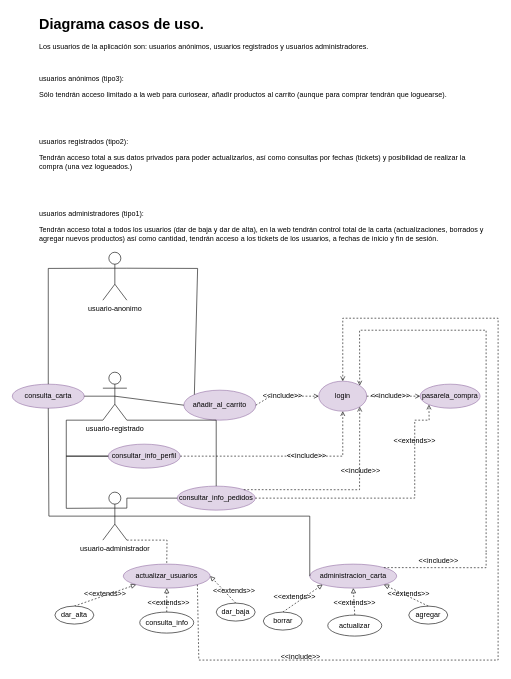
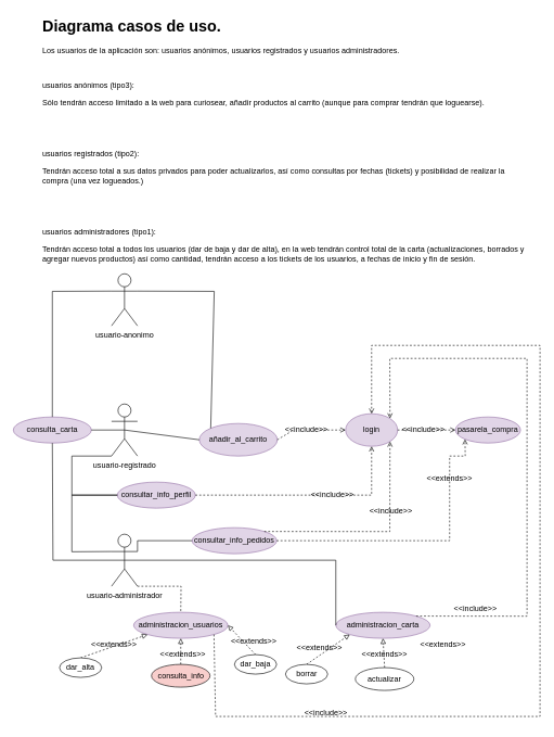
  <mxCell id="0" />
  <mxCell id="1" parent="0" />
  <mxCell id="2" value="usuario-anonimo" style="shape=umlActor;verticalLabelPosition=bottom;verticalAlign=top;html=1;outlineConnect=0;" parent="1" vertex="1"><mxGeometry x="171" y="420" width="40" height="80" as="geometry" /></mxCell>
  <mxCell id="3" value="usuario-administrador" style="shape=umlActor;verticalLabelPosition=bottom;verticalAlign=top;html=1;outlineConnect=0;" parent="1" vertex="1"><mxGeometry x="171" y="820" width="40" height="80" as="geometry" /></mxCell>
  <mxCell id="4" value="&lt;h1&gt;Diagrama casos de uso.&lt;/h1&gt;&lt;p&gt;Los usuarios de la aplicación son: usuarios anónimos, usuarios registrados y usuarios administradores.&lt;/p&gt;&lt;p&gt;&lt;br&gt;&lt;/p&gt;&lt;p&gt;usuarios anónimos (tipo3):&lt;/p&gt;&lt;p&gt;&#09;Sólo tendrán acceso limitado a la web para curiosear, añadir productos al carrito (aunque para comprar tendrán que loguearse).&lt;/p&gt;&lt;p&gt;&lt;br&gt;&lt;/p&gt;&lt;p&gt;&lt;br&gt;&lt;/p&gt;&lt;p&gt;usuarios registrados (tipo2):&lt;/p&gt;&lt;p&gt;&lt;span style=&quot;&quot;&gt;&#09;&lt;/span&gt;Tendrán acceso total a sus datos privados para poder actualizarlos, así como consultas por fechas (tickets) y posibilidad de realizar la compra (una vez logueados.)&lt;/p&gt;&lt;p&gt;&lt;br&gt;&lt;/p&gt;&lt;p&gt;&lt;br&gt;&lt;/p&gt;&lt;p&gt;usuarios administradores (tipo1):&lt;/p&gt;&lt;p&gt;&lt;span style=&quot;&quot;&gt;&#09;&lt;/span&gt;Tendrán acceso total a todos los usuarios (dar de baja y dar de alta), en la web tendrán control total de la carta (actualizaciones, borrados y agregar nuevos productos) así como cantidad, tendrán acceso a los tickets de los usuarios, a fechas de inicio y fin de sesión.&lt;/p&gt;" style="text;html=1;strokeColor=none;fillColor=none;spacing=5;spacingTop=-20;whiteSpace=wrap;overflow=hidden;rounded=0;" parent="1" vertex="1"><mxGeometry x="60" y="20" width="750" height="410" as="geometry" /></mxCell>
  <mxCell id="5" value="usuario-registrado" style="shape=umlActor;verticalLabelPosition=bottom;verticalAlign=top;html=1;outlineConnect=0;" parent="1" vertex="1"><mxGeometry x="171" y="620" width="40" height="80" as="geometry" /></mxCell>
  <mxCell id="6" value="login" style="ellipse;whiteSpace=wrap;html=1;fillColor=#e1d5e7;strokeColor=#9673a6;" vertex="1" parent="1"><mxGeometry x="531" y="635" width="80" height="50" as="geometry" /></mxCell>
  <mxCell id="7" value="añadir_al_carrito" style="ellipse;whiteSpace=wrap;html=1;fillColor=#e1d5e7;strokeColor=#9673a6;" vertex="1" parent="1"><mxGeometry x="306" y="650" width="120" height="50" as="geometry" /></mxCell>
  <mxCell id="8" value="" style="endArrow=none;html=1;rounded=0;exitX=1;exitY=0.333;exitDx=0;exitDy=0;exitPerimeter=0;entryX=0;entryY=0;entryDx=0;entryDy=0;" edge="1" parent="1" source="2" target="7"><mxGeometry width="50" height="50" relative="1" as="geometry"><mxPoint x="401" y="580" as="sourcePoint" /><mxPoint x="451" y="530" as="targetPoint" /><Array as="points"><mxPoint x="329" y="447" /></Array></mxGeometry></mxCell>
  <mxCell id="9" value="" style="endArrow=none;html=1;rounded=0;entryX=0;entryY=0.5;entryDx=0;entryDy=0;exitX=0.5;exitY=0.5;exitDx=0;exitDy=0;exitPerimeter=0;" edge="1" parent="1" source="5" target="7"><mxGeometry width="50" height="50" relative="1" as="geometry"><mxPoint x="191" y="620" as="sourcePoint" /><mxPoint x="451" y="530" as="targetPoint" /></mxGeometry></mxCell>
  <mxCell id="10" value="" style="endArrow=open;html=1;rounded=0;entryX=0;entryY=0.5;entryDx=0;entryDy=0;dashed=1;startArrow=none;exitX=1;exitY=0.5;exitDx=0;exitDy=0;endFill=0;" edge="1" parent="1" source="17" target="6"><mxGeometry width="50" height="50" relative="1" as="geometry"><mxPoint x="421" y="720" as="sourcePoint" /><mxPoint x="361" y="530" as="targetPoint" /></mxGeometry></mxCell>
  <mxCell id="11" value="consultar_info_perfil" style="ellipse;whiteSpace=wrap;html=1;fillColor=#e1d5e7;strokeColor=#9673a6;" vertex="1" parent="1"><mxGeometry x="180" y="740" width="120" height="40" as="geometry" /></mxCell>
  <mxCell id="12" value="pasarela_compra" style="ellipse;whiteSpace=wrap;html=1;fillColor=#e1d5e7;strokeColor=#9673a6;" vertex="1" parent="1"><mxGeometry x="700" y="640" width="100" height="40" as="geometry" /></mxCell>
  <mxCell id="13" value="" style="endArrow=open;html=1;rounded=0;entryX=0;entryY=0.5;entryDx=0;entryDy=0;dashed=1;startArrow=none;exitX=1;exitY=0.5;exitDx=0;exitDy=0;endFill=0;" edge="1" parent="1" source="15" target="12"><mxGeometry width="50" height="50" relative="1" as="geometry"><mxPoint x="631" y="780" as="sourcePoint" /><mxPoint x="711" y="720" as="targetPoint" /></mxGeometry></mxCell>
  <mxCell id="14" value="" style="endArrow=none;html=1;rounded=0;entryX=0;entryY=0.5;entryDx=0;entryDy=0;dashed=1;startArrow=none;exitX=1;exitY=0.5;exitDx=0;exitDy=0;" edge="1" parent="1" source="6" target="15"><mxGeometry width="50" height="50" relative="1" as="geometry"><mxPoint x="581" y="660" as="sourcePoint" /><mxPoint x="711" y="660" as="targetPoint" /></mxGeometry></mxCell>
  <mxCell id="15" value="&amp;lt;&amp;lt;include&amp;gt;&amp;gt;" style="text;html=1;strokeColor=none;fillColor=none;align=center;verticalAlign=middle;whiteSpace=wrap;rounded=0;" vertex="1" parent="1"><mxGeometry x="631" y="645" width="40" height="30" as="geometry" /></mxCell>
  <mxCell id="16" value="" style="endArrow=none;html=1;rounded=0;entryX=0;entryY=0.5;entryDx=0;entryDy=0;dashed=1;startArrow=none;exitX=1;exitY=0.5;exitDx=0;exitDy=0;" edge="1" parent="1" source="7" target="17"><mxGeometry width="50" height="50" relative="1" as="geometry"><mxPoint x="361" y="660" as="sourcePoint" /><mxPoint x="501" y="660" as="targetPoint" /></mxGeometry></mxCell>
  <mxCell id="17" value="&amp;lt;&amp;lt;include&amp;gt;&amp;gt;" style="text;html=1;strokeColor=none;fillColor=none;align=center;verticalAlign=middle;whiteSpace=wrap;rounded=0;" vertex="1" parent="1"><mxGeometry x="451" y="645" width="40" height="30" as="geometry" /></mxCell>
  <mxCell id="18" value="consultar_info_pedidos" style="ellipse;whiteSpace=wrap;html=1;fillColor=#e1d5e7;strokeColor=#9673a6;" vertex="1" parent="1"><mxGeometry x="295" y="810" width="130" height="40" as="geometry" /></mxCell>
- <mxCell id="19" value="actualizar_usuarios" style="ellipse;whiteSpace=wrap;html=1;fillColor=#e1d5e7;strokeColor=#9673a6;" vertex="1" parent="1"><mxGeometry x="205" y="940" width="145" height="40" as="geometry" /></mxCell>
+ <mxCell id="19" value="administracion_usuarios" style="ellipse;whiteSpace=wrap;html=1;fillColor=#e1d5e7;strokeColor=#9673a6;" vertex="1" parent="1"><mxGeometry x="205" y="940" width="145" height="40" as="geometry" /></mxCell>
  <mxCell id="20" value="dar_baja" style="ellipse;whiteSpace=wrap;html=1;" vertex="1" parent="1"><mxGeometry x="360" y="1005" width="65" height="30" as="geometry" /></mxCell>
  <mxCell id="21" value="" style="endArrow=block;html=1;rounded=0;exitX=0.5;exitY=0;exitDx=0;exitDy=0;entryX=0;entryY=1;entryDx=0;entryDy=0;endFill=0;dashed=1;" edge="1" parent="1" source="23" target="19"><mxGeometry width="50" height="50" relative="1" as="geometry"><mxPoint x="280" y="950" as="sourcePoint" /><mxPoint x="330" y="900" as="targetPoint" /></mxGeometry></mxCell>
  <mxCell id="22" value="" style="endArrow=block;html=1;rounded=0;exitX=0.5;exitY=0;exitDx=0;exitDy=0;endFill=0;dashed=1;entryX=1;entryY=0.5;entryDx=0;entryDy=0;" edge="1" parent="1" source="20" target="19"><mxGeometry width="50" height="50" relative="1" as="geometry"><mxPoint x="280" y="950" as="sourcePoint" /><mxPoint x="340" y="980" as="targetPoint" /></mxGeometry></mxCell>
  <mxCell id="23" value="dar_alta" style="ellipse;whiteSpace=wrap;html=1;" vertex="1" parent="1"><mxGeometry x="91" y="1010" width="65" height="30" as="geometry" /></mxCell>
- <mxCell id="24" value="consulta_info" style="ellipse;whiteSpace=wrap;html=1;" vertex="1" parent="1"><mxGeometry x="232.5" y="1020" width="90" height="35" as="geometry" /></mxCell>
+ <mxCell id="24" value="consulta_info" style="ellipse;whiteSpace=wrap;html=1;fillColor=#f8cecc;" vertex="1" parent="1"><mxGeometry x="232.5" y="1020" width="90" height="35" as="geometry" /></mxCell>
  <mxCell id="25" value="" style="endArrow=block;html=1;rounded=0;exitX=0.5;exitY=0;exitDx=0;exitDy=0;entryX=0.5;entryY=1;entryDx=0;entryDy=0;endFill=0;dashed=1;" edge="1" parent="1" source="24" target="19"><mxGeometry width="50" height="50" relative="1" as="geometry"><mxPoint x="402.5" y="1015" as="sourcePoint" /><mxPoint x="338.588" y="984.191" as="targetPoint" /></mxGeometry></mxCell>
  <mxCell id="26" value="administracion_carta" style="ellipse;whiteSpace=wrap;html=1;fillColor=#e1d5e7;strokeColor=#9673a6;" vertex="1" parent="1"><mxGeometry x="516" y="940" width="145" height="40" as="geometry" /></mxCell>
- <mxCell id="27" value="agregar" style="ellipse;whiteSpace=wrap;html=1;" vertex="1" parent="1"><mxGeometry x="681" y="1010" width="65" height="30" as="geometry" /></mxCell>
  <mxCell id="28" value="" style="endArrow=block;html=1;rounded=0;exitX=0.5;exitY=0;exitDx=0;exitDy=0;entryX=0;entryY=1;entryDx=0;entryDy=0;endFill=0;dashed=1;" edge="1" parent="1" source="30" target="26"><mxGeometry width="50" height="50" relative="1" as="geometry"><mxPoint x="591" y="950" as="sourcePoint" /><mxPoint x="641" y="900" as="targetPoint" /></mxGeometry></mxCell>
- <mxCell id="29" value="" style="endArrow=block;html=1;rounded=0;exitX=0.5;exitY=0;exitDx=0;exitDy=0;entryX=1;entryY=1;entryDx=0;entryDy=0;endFill=0;dashed=1;" edge="1" parent="1" source="27" target="26"><mxGeometry width="50" height="50" relative="1" as="geometry"><mxPoint x="591" y="950" as="sourcePoint" /><mxPoint x="641" y="900" as="targetPoint" /></mxGeometry></mxCell>
  <mxCell id="30" value="borrar" style="ellipse;whiteSpace=wrap;html=1;" vertex="1" parent="1"><mxGeometry x="438.5" y="1020" width="65" height="30" as="geometry" /></mxCell>
  <mxCell id="31" value="actualizar" style="ellipse;whiteSpace=wrap;html=1;" vertex="1" parent="1"><mxGeometry x="546" y="1025" width="90" height="35" as="geometry" /></mxCell>
  <mxCell id="32" value="" style="endArrow=block;html=1;rounded=0;exitX=0.5;exitY=0;exitDx=0;exitDy=0;entryX=0.5;entryY=1;entryDx=0;entryDy=0;endFill=0;dashed=1;" edge="1" parent="1" source="31" target="26"><mxGeometry width="50" height="50" relative="1" as="geometry"><mxPoint x="713.5" y="1015" as="sourcePoint" /><mxPoint x="649.588" y="984.191" as="targetPoint" /></mxGeometry></mxCell>
  <mxCell id="33" value="consulta_carta" style="ellipse;whiteSpace=wrap;html=1;fillColor=#e1d5e7;strokeColor=#9673a6;" vertex="1" parent="1"><mxGeometry y="640" width="120" height="40" as="geometry" x="20" /></mxCell>
  <mxCell id="34" value="" style="endArrow=none;html=1;rounded=0;exitX=0.5;exitY=0;exitDx=0;exitDy=0;entryX=0;entryY=0.333;entryDx=0;entryDy=0;entryPerimeter=0;" edge="1" parent="1" source="33" target="2"><mxGeometry width="50" height="50" relative="1" as="geometry"><mxPoint x="401" y="710" as="sourcePoint" /><mxPoint x="451" y="660" as="targetPoint" /><Array as="points"><mxPoint x="80" y="447" /></Array></mxGeometry></mxCell>
  <mxCell id="35" value="" style="endArrow=none;html=1;rounded=0;exitX=1;exitY=0.5;exitDx=0;exitDy=0;entryX=0.5;entryY=0.5;entryDx=0;entryDy=0;entryPerimeter=0;" edge="1" parent="1" source="33" target="5"><mxGeometry width="50" height="50" relative="1" as="geometry"><mxPoint x="401" y="710" as="sourcePoint" /><mxPoint x="451" y="660" as="targetPoint" /></mxGeometry></mxCell>
  <mxCell id="36" value="" style="endArrow=none;html=1;rounded=0;exitX=0.5;exitY=1;exitDx=0;exitDy=0;entryX=0.5;entryY=0.5;entryDx=0;entryDy=0;entryPerimeter=0;" edge="1" parent="1" source="33" target="3"><mxGeometry width="50" height="50" relative="1" as="geometry"><mxPoint x="401" y="710" as="sourcePoint" /><mxPoint x="451" y="660" as="targetPoint" /><Array as="points"><mxPoint x="81" y="860" /></Array></mxGeometry></mxCell>
  <mxCell id="37" value="" style="endArrow=none;html=1;rounded=0;exitX=0;exitY=1;exitDx=0;exitDy=0;exitPerimeter=0;entryX=0;entryY=0.5;entryDx=0;entryDy=0;" edge="1" parent="1" source="5" target="11"><mxGeometry width="50" height="50" relative="1" as="geometry"><mxPoint x="401" y="710" as="sourcePoint" /><mxPoint x="451" y="660" as="targetPoint" /><Array as="points"><mxPoint x="110" y="700" /><mxPoint x="110" y="760" /></Array></mxGeometry></mxCell>
  <mxCell id="38" value="" style="endArrow=none;html=1;rounded=0;exitX=0;exitY=0.333;exitDx=0;exitDy=0;exitPerimeter=0;entryX=0;entryY=0.5;entryDx=0;entryDy=0;" edge="1" parent="1" source="3" target="11"><mxGeometry width="50" height="50" relative="1" as="geometry"><mxPoint x="401" y="710" as="sourcePoint" /><mxPoint x="451" y="660" as="targetPoint" /><Array as="points"><mxPoint x="110" y="847" /><mxPoint x="110" y="760" /></Array></mxGeometry></mxCell>
  <mxCell id="39" value="" style="endArrow=open;html=1;rounded=0;exitX=1;exitY=0.5;exitDx=0;exitDy=0;entryX=0.5;entryY=1;entryDx=0;entryDy=0;dashed=1;startArrow=none;endFill=0;" edge="1" parent="1" source="41" target="6"><mxGeometry width="50" height="50" relative="1" as="geometry"><mxPoint x="401" y="710" as="sourcePoint" /><mxPoint x="451" y="660" as="targetPoint" /><Array as="points"><mxPoint x="571" y="760" /></Array></mxGeometry></mxCell>
  <mxCell id="40" value="" style="endArrow=none;html=1;rounded=0;exitX=1;exitY=0.5;exitDx=0;exitDy=0;entryX=0;entryY=0.5;entryDx=0;entryDy=0;dashed=1;" edge="1" parent="1" source="11" target="41"><mxGeometry width="50" height="50" relative="1" as="geometry"><mxPoint x="431" y="760" as="sourcePoint" /><mxPoint x="571" y="685" as="targetPoint" /><Array as="points" /></mxGeometry></mxCell>
  <mxCell id="41" value="&amp;lt;&amp;lt;include&amp;gt;&amp;gt;" style="text;html=1;strokeColor=none;fillColor=none;align=center;verticalAlign=middle;whiteSpace=wrap;rounded=0;" vertex="1" parent="1"><mxGeometry x="491" y="745" width="40" height="30" as="geometry" /></mxCell>
  <mxCell id="42" value="" style="endArrow=open;html=1;rounded=0;dashed=1;entryX=0;entryY=1;entryDx=0;entryDy=0;exitX=1;exitY=0.5;exitDx=0;exitDy=0;endFill=0;" edge="1" parent="1" source="18" target="12"><mxGeometry width="50" height="50" relative="1" as="geometry"><mxPoint x="401" y="830" as="sourcePoint" /><mxPoint x="451" y="780" as="targetPoint" /><Array as="points"><mxPoint x="691" y="830" /><mxPoint x="691" y="700" /><mxPoint x="715" y="700" /></Array></mxGeometry></mxCell>
  <mxCell id="43" value="" style="endArrow=none;html=1;rounded=0;exitX=1;exitY=1;exitDx=0;exitDy=0;exitPerimeter=0;entryX=0.5;entryY=0;entryDx=0;entryDy=0;dashed=1;" edge="1" parent="1" source="3" target="19"><mxGeometry width="50" height="50" relative="1" as="geometry"><mxPoint x="401" y="830" as="sourcePoint" /><mxPoint x="451" y="780" as="targetPoint" /><Array as="points"><mxPoint x="278" y="900" /></Array></mxGeometry></mxCell>
  <mxCell id="44" value="&amp;lt;&amp;lt;extends&amp;gt;&amp;gt;" style="text;html=1;strokeColor=none;fillColor=none;align=center;verticalAlign=middle;whiteSpace=wrap;rounded=0;" vertex="1" parent="1"><mxGeometry x="145" y="975" width="60" height="30" as="geometry" /></mxCell>
  <mxCell id="45" value="&amp;lt;&amp;lt;extends&amp;gt;&amp;gt;" style="text;html=1;strokeColor=none;fillColor=none;align=center;verticalAlign=middle;whiteSpace=wrap;rounded=0;" vertex="1" parent="1"><mxGeometry x="251" y="990" width="60" height="30" as="geometry" /></mxCell>
  <mxCell id="46" value="&amp;lt;&amp;lt;extends&amp;gt;&amp;gt;" style="text;html=1;strokeColor=none;fillColor=none;align=center;verticalAlign=middle;whiteSpace=wrap;rounded=0;" vertex="1" parent="1"><mxGeometry x="360" y="970" width="60" height="30" as="geometry" /></mxCell>
  <mxCell id="47" value="&amp;lt;&amp;lt;extends&amp;gt;&amp;gt;" style="text;html=1;strokeColor=none;fillColor=none;align=center;verticalAlign=middle;whiteSpace=wrap;rounded=0;" vertex="1" parent="1"><mxGeometry x="461" y="980" width="60" height="30" as="geometry" /></mxCell>
  <mxCell id="48" value="&amp;lt;&amp;lt;extends&amp;gt;&amp;gt;" style="text;html=1;strokeColor=none;fillColor=none;align=center;verticalAlign=middle;whiteSpace=wrap;rounded=0;" vertex="1" parent="1"><mxGeometry x="561" y="990" width="60" height="30" as="geometry" /></mxCell>
  <mxCell id="49" value="&amp;lt;&amp;lt;extends&amp;gt;&amp;gt;" style="text;html=1;strokeColor=none;fillColor=none;align=center;verticalAlign=middle;whiteSpace=wrap;rounded=0;" vertex="1" parent="1"><mxGeometry x="651" y="975" width="60" height="30" as="geometry" /></mxCell>
  <mxCell id="50" value="" style="endArrow=none;html=1;rounded=0;exitX=0.5;exitY=0.5;exitDx=0;exitDy=0;exitPerimeter=0;entryX=0;entryY=0.5;entryDx=0;entryDy=0;" edge="1" parent="1" source="3" target="26"><mxGeometry width="50" height="50" relative="1" as="geometry"><mxPoint x="401" y="730" as="sourcePoint" /><mxPoint x="451" y="680" as="targetPoint" /><Array as="points"><mxPoint x="516" y="860" /></Array></mxGeometry></mxCell>
  <mxCell id="51" value="&amp;lt;&amp;lt;extends&amp;gt;&amp;gt;" style="text;html=1;strokeColor=none;fillColor=none;align=center;verticalAlign=middle;whiteSpace=wrap;rounded=0;" vertex="1" parent="1"><mxGeometry x="661" y="720" width="60" height="30" as="geometry" /></mxCell>
  <mxCell id="52" value="" style="endArrow=open;html=1;rounded=0;dashed=1;entryX=0.5;entryY=0;entryDx=0;entryDy=0;exitX=1;exitY=1;exitDx=0;exitDy=0;endFill=0;" edge="1" parent="1" source="19" target="6"><mxGeometry width="50" height="50" relative="1" as="geometry"><mxPoint x="631" y="840" as="sourcePoint" /><mxPoint x="735.645" y="684.142" as="targetPoint" /><Array as="points"><mxPoint x="331" y="1100" /><mxPoint x="830" y="1100" /><mxPoint x="830" y="710" /><mxPoint x="830" y="530" /><mxPoint x="571" y="530" /></Array></mxGeometry></mxCell>
  <mxCell id="53" value="&amp;lt;&amp;lt;include&amp;gt;&amp;gt;" style="text;html=1;strokeColor=none;fillColor=none;align=center;verticalAlign=middle;whiteSpace=wrap;rounded=0;" vertex="1" parent="1"><mxGeometry x="481" y="1080" width="40" height="30" as="geometry" /></mxCell>
  <mxCell id="54" value="" style="endArrow=open;html=1;rounded=0;dashed=1;entryX=1;entryY=0;entryDx=0;entryDy=0;endFill=0;startArrow=none;" edge="1" parent="1" target="6"><mxGeometry width="50" height="50" relative="1" as="geometry"><mxPoint x="810" y="920" as="sourcePoint" /><mxPoint x="735.645" y="684.142" as="targetPoint" /><Array as="points"><mxPoint x="810" y="550" /><mxPoint x="599" y="550" /></Array></mxGeometry></mxCell>
  <mxCell id="55" value="" style="endArrow=none;html=1;rounded=0;dashed=1;exitX=1;exitY=0;exitDx=0;exitDy=0;endFill=0;" edge="1" parent="1" source="26"><mxGeometry width="50" height="50" relative="1" as="geometry"><mxPoint x="639.588" y="945.809" as="sourcePoint" /><mxPoint x="810" y="920" as="targetPoint" /><Array as="points"><mxPoint x="810" y="946" /></Array></mxGeometry></mxCell>
  <mxCell id="56" value="&amp;lt;&amp;lt;include&amp;gt;&amp;gt;" style="text;html=1;strokeColor=none;fillColor=none;align=center;verticalAlign=middle;whiteSpace=wrap;rounded=0;" vertex="1" parent="1"><mxGeometry x="711" y="920" width="40" height="30" as="geometry" /></mxCell>
  <mxCell id="57" value="" style="endArrow=open;html=1;rounded=0;exitX=1;exitY=0;exitDx=0;exitDy=0;entryX=1;entryY=1;entryDx=0;entryDy=0;endFill=0;dashed=1;" edge="1" parent="1" source="18" target="6"><mxGeometry width="50" height="50" relative="1" as="geometry"><mxPoint x="410" y="780" as="sourcePoint" /><mxPoint x="460" y="730" as="targetPoint" /><Array as="points"><mxPoint x="599" y="816" /></Array></mxGeometry></mxCell>
  <mxCell id="58" value="&amp;lt;&amp;lt;include&amp;gt;&amp;gt;" style="text;html=1;strokeColor=none;fillColor=none;align=center;verticalAlign=middle;whiteSpace=wrap;rounded=0;" vertex="1" parent="1"><mxGeometry x="581" y="770" width="40" height="30" as="geometry" /></mxCell>
  <mxCell id="59" value="" style="endArrow=none;html=1;rounded=0;exitX=1;exitY=0.333;exitDx=0;exitDy=0;exitPerimeter=0;entryX=0;entryY=0.5;entryDx=0;entryDy=0;" edge="1" parent="1" source="3" target="18"><mxGeometry width="50" height="50" relative="1" as="geometry"><mxPoint x="410" y="780" as="sourcePoint" /><mxPoint x="460" y="730" as="targetPoint" /><Array as="points"><mxPoint x="211" y="830" /></Array></mxGeometry></mxCell>
- <mxCell id="60" value="" style="endArrow=none;html=1;rounded=0;exitX=1;exitY=1;exitDx=0;exitDy=0;exitPerimeter=0;entryX=0.5;entryY=0;entryDx=0;entryDy=0;" edge="1" parent="1" source="5" target="18"><mxGeometry width="50" height="50" relative="1" as="geometry"><mxPoint x="360" y="730" as="sourcePoint" /><mxPoint x="410" y="680" as="targetPoint" /><Array as="points"><mxPoint x="360" y="700" /></Array></mxGeometry></mxCell>
